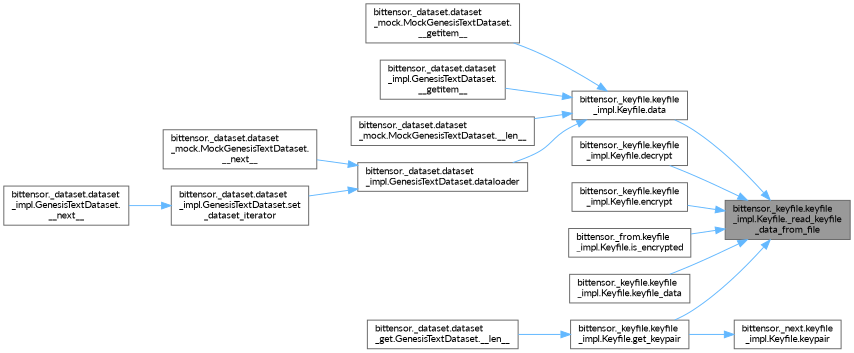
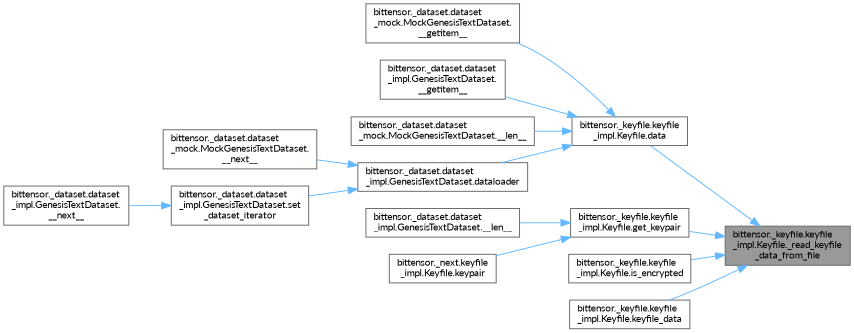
  digraph {
    fontname=Lato
    rankdir=RL
    node [color=grey40 fillcolor=white fontname=Lato fontsize=10 shape=box style=filled]
    edge [color=steelblue1 dir=back fontname=Lato fontsize=10 labelfontname=Helvetica labelfontsize=10 style=solid]
    n1 [color=gray40 fillcolor=grey60 fontcolor=black height=0.2 label="bittensor._keyfile.keyfile\l_impl.Keyfile._read_keyfile\l_data_from_file" width=0.4]
    n2 [height=0.2 label="bittensor._keyfile.keyfile\l_impl.Keyfile.data" width=0.4]
-   n3 [height=0.2 label="bittensor._keyfile.keyfile\l_impl.Keyfile.decrypt" width=0.4]
-   n4 [height=0.2 label="bittensor._keyfile.keyfile\l_impl.Keyfile.encrypt" width=0.4]
    n5 [height=0.2 label="bittensor._keyfile.keyfile\l_impl.Keyfile.get_keypair" width=0.4]
-   n6 [height=0.2 label="bittensor._from.keyfile\l_impl.Keyfile.is_encrypted" width=0.4]
+   n6 [height=0.2 label="bittensor._keyfile.keyfile\l_impl.Keyfile.is_encrypted" width=0.4]
    n7 [height=0.2 label="bittensor._keyfile.keyfile\l_impl.Keyfile.keyfile_data" width=0.4]
    n8 [height=0.2 label="bittensor._dataset.dataset\l_mock.MockGenesisTextDataset.\l__getitem__" width=0.4]
    n9 [height=0.2 label="bittensor._dataset.dataset\l_impl.GenesisTextDataset.\l__getitem__" width=0.4]
    n10 [height=0.2 label="bittensor._dataset.dataset\l_mock.MockGenesisTextDataset.__len__" width=0.4]
    n11 [height=0.2 label="bittensor._dataset.dataset\l_impl.GenesisTextDataset.dataloader" width=0.4]
-   n12 [height=0.2 label="bittensor._dataset.dataset\l_get.GenesisTextDataset.__len__" width=0.4]
+   n12 [height=0.2 label="bittensor._dataset.dataset\l_impl.GenesisTextDataset.__len__" width=0.4]
    n13 [height=0.2 label="bittensor._next.keyfile\l_impl.Keyfile.keypair" width=0.4]
    n14 [height=0.2 label="bittensor._dataset.dataset\l_mock.MockGenesisTextDataset.\l__next__" width=0.4]
    n15 [height=0.2 label="bittensor._dataset.dataset\l_impl.GenesisTextDataset.set\l_dataset_iterator" width=0.4]
    n16 [height=0.2 label="bittensor._dataset.dataset\l_impl.GenesisTextDataset.\l__next__" width=0.4]
    n1 -> n2
-   n1 -> n3
-   n1 -> n4
    n1 -> n5
    n1 -> n6
    n1 -> n7
    n2 -> n8
    n2 -> n9
    n2 -> n10
    n2 -> n11
    n5 -> n12
-   n13 -> n5
+   n5 -> n13
    n11 -> n14
    n11 -> n15
    n15 -> n16
  }
